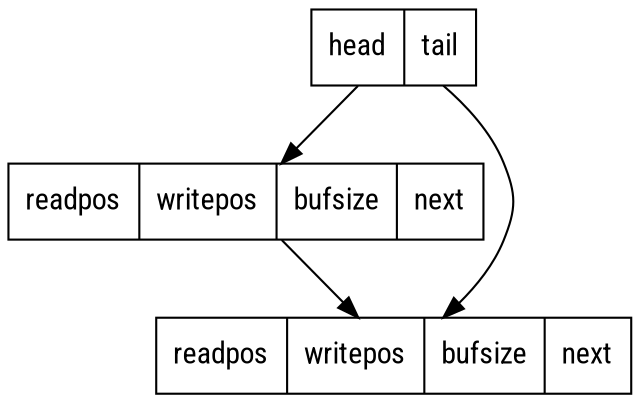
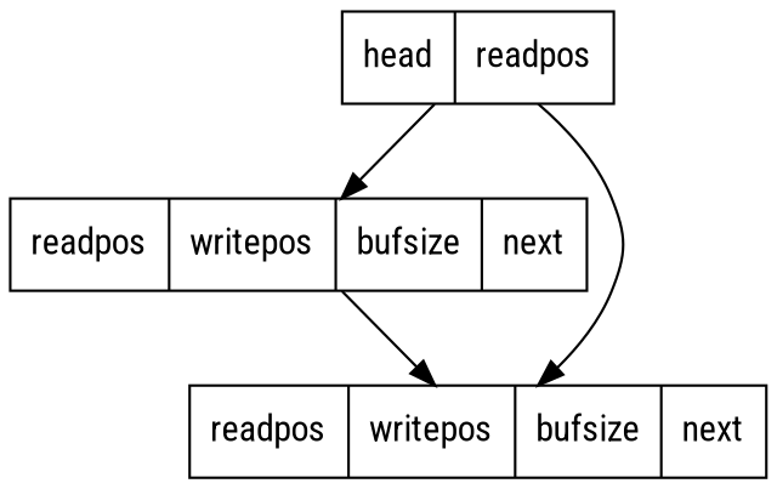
  digraph {
    fontname="Roboto Condensed"
    node [shape=record fontname="Roboto Condensed"]
    edge [fontname="Roboto Condensed"]
-   n1 [label="head|tail"]
+   n1 [label="head|readpos"]
    n2 [label="readpos|writepos|bufsize|next"]
    n3 [label="readpos|writepos|bufsize|next"]
    n1 -> n2
    n1 -> n3
    n2 -> n3
  }
